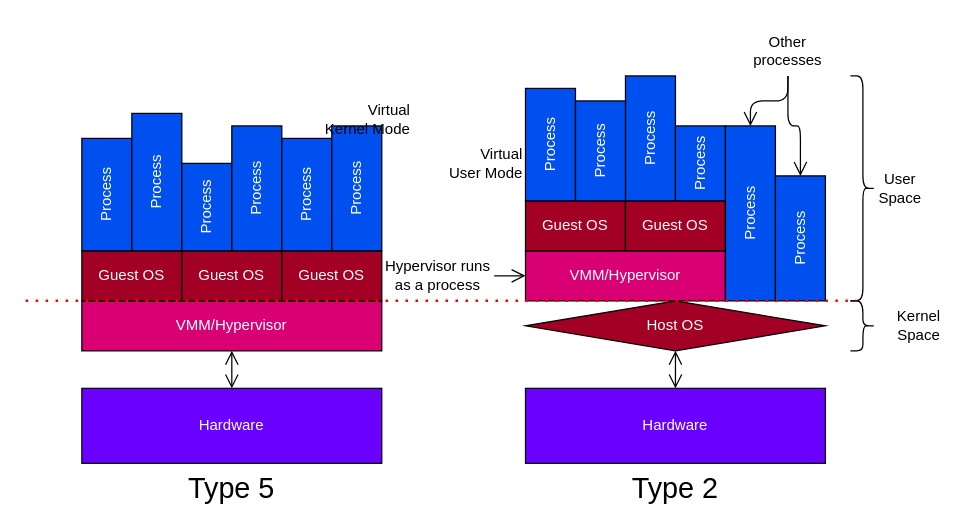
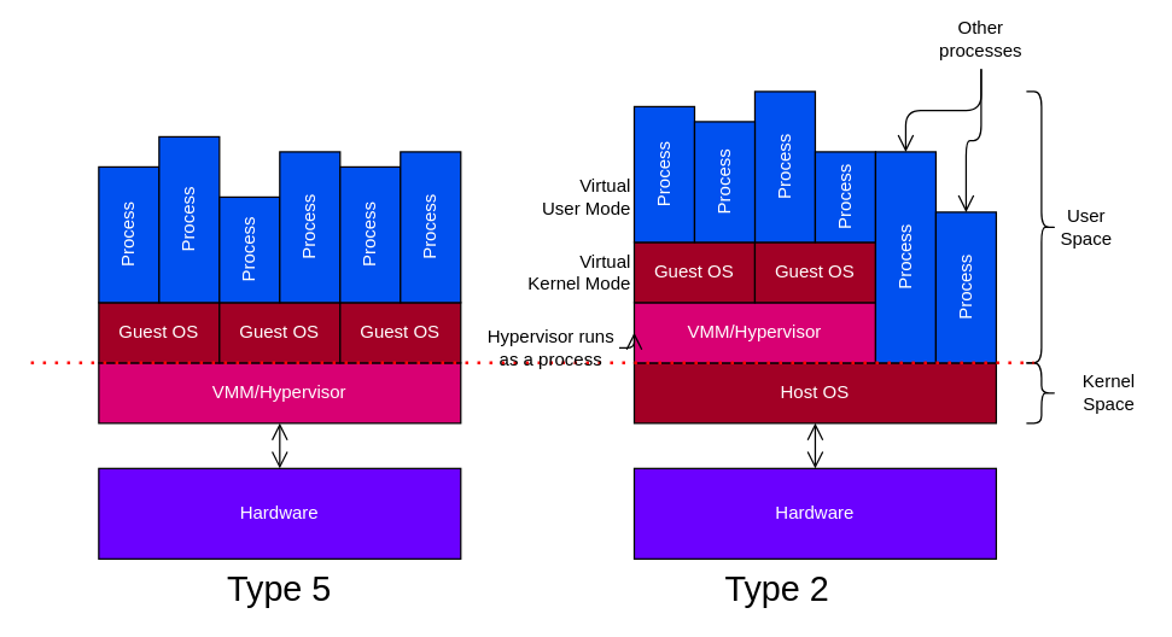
  <mxCell id="0" />
  <mxCell id="1" parent="0" />
  <mxCell id="2" value="Hardware" style="rounded=0;whiteSpace=wrap;html=1;fillColor=#6a00ff;fontColor=#ffffff;strokeColor=#000000;" vertex="1" parent="1"><mxGeometry x="65" y="310" width="240" height="60" as="geometry" /></mxCell>
  <mxCell id="3" style="edgeStyle=none;html=1;exitX=0.5;exitY=1;exitDx=0;exitDy=0;entryX=0.5;entryY=0;entryDx=0;entryDy=0;endArrow=open;endFill=0;startArrow=open;startFill=0;strokeColor=#000000;endSize=9;startSize=9;" edge="1" parent="1" source="4" target="2"><mxGeometry relative="1" as="geometry" /></mxCell>
  <mxCell id="4" value="VMM/Hypervisor" style="rounded=0;whiteSpace=wrap;html=1;fillColor=#d80073;fontColor=#ffffff;strokeColor=#000000;" vertex="1" parent="1"><mxGeometry x="65" y="240" width="240" height="40" as="geometry" /></mxCell>
  <mxCell id="5" value="Guest OS" style="rounded=0;whiteSpace=wrap;html=1;fillColor=#a20025;fontColor=#ffffff;strokeColor=#000000;" vertex="1" parent="1"><mxGeometry x="65" y="200" width="80" height="40" as="geometry" /></mxCell>
  <mxCell id="6" value="Guest OS" style="rounded=0;whiteSpace=wrap;html=1;fillColor=#a20025;fontColor=#ffffff;strokeColor=#000000;" vertex="1" parent="1"><mxGeometry x="145" y="200" width="80" height="40" as="geometry" /></mxCell>
  <mxCell id="7" value="Guest OS" style="rounded=0;whiteSpace=wrap;html=1;fillColor=#a20025;fontColor=#ffffff;strokeColor=#000000;" vertex="1" parent="1"><mxGeometry x="225" y="200" width="80" height="40" as="geometry" /></mxCell>
  <mxCell id="8" value="Hardware" style="rounded=0;whiteSpace=wrap;html=1;fillColor=#6a00ff;fontColor=#ffffff;strokeColor=#000000;" vertex="1" parent="1"><mxGeometry x="420" y="310" width="240" height="60" as="geometry" /></mxCell>
  <mxCell id="9" style="edgeStyle=none;html=1;exitX=0.5;exitY=1;exitDx=0;exitDy=0;entryX=0.5;entryY=0;entryDx=0;entryDy=0;endArrow=open;endFill=0;startArrow=open;startFill=0;strokeColor=#000000;endSize=9;startSize=9;" edge="1" parent="1" source="10" target="8"><mxGeometry relative="1" as="geometry" /></mxCell>
- <mxCell id="10" value="Host OS" style="rhombus;whiteSpace=wrap;html=1;fillColor=#a20025;fontColor=#ffffff;strokeColor=#000000;" vertex="1" parent="1"><mxGeometry x="420" y="240" width="240" height="40" as="geometry" /></mxCell>
+ <mxCell id="10" value="Host OS" style="rounded=0;whiteSpace=wrap;html=1;fillColor=#a20025;fontColor=#ffffff;strokeColor=#000000;" vertex="1" parent="1"><mxGeometry x="420" y="240" width="240" height="40" as="geometry" /></mxCell>
  <mxCell id="11" value="VMM/Hypervisor" style="rounded=0;whiteSpace=wrap;html=1;fillColor=#d80073;fontColor=#ffffff;strokeColor=#000000;" vertex="1" parent="1"><mxGeometry x="420" y="200" width="160" height="40" as="geometry" /></mxCell>
  <mxCell id="12" value="Guest OS" style="rounded=0;whiteSpace=wrap;html=1;fillColor=#a20025;fontColor=#ffffff;strokeColor=#000000;" vertex="1" parent="1"><mxGeometry x="420" y="160" width="80" height="40" as="geometry" /></mxCell>
  <mxCell id="13" value="Guest OS" style="rounded=0;whiteSpace=wrap;html=1;fillColor=#a20025;fontColor=#ffffff;strokeColor=#000000;" vertex="1" parent="1"><mxGeometry x="500" y="160" width="80" height="40" as="geometry" /></mxCell>
  <mxCell id="14" value="Process" style="rounded=0;whiteSpace=wrap;html=1;fillColor=#0050ef;fontColor=#ffffff;strokeColor=#000000;rotation=-90;" vertex="1" parent="1"><mxGeometry x="40" y="135" width="90" height="40" as="geometry" /></mxCell>
  <mxCell id="15" value="Process" style="rounded=0;whiteSpace=wrap;html=1;fillColor=#0050ef;fontColor=#ffffff;strokeColor=#000000;rotation=-90;" vertex="1" parent="1"><mxGeometry x="70" y="125" width="110" height="40" as="geometry" /></mxCell>
  <mxCell id="16" value="Process" style="rounded=0;whiteSpace=wrap;html=1;fillColor=#0050ef;fontColor=#ffffff;strokeColor=#000000;rotation=-90;" vertex="1" parent="1"><mxGeometry x="130" y="145" width="70" height="40" as="geometry" /></mxCell>
  <mxCell id="17" value="Process" style="rounded=0;whiteSpace=wrap;html=1;fillColor=#0050ef;fontColor=#ffffff;strokeColor=#000000;rotation=-90;" vertex="1" parent="1"><mxGeometry x="155" y="130" width="100" height="40" as="geometry" /></mxCell>
  <mxCell id="18" value="Process" style="rounded=0;whiteSpace=wrap;html=1;fillColor=#0050ef;fontColor=#ffffff;strokeColor=#000000;rotation=-90;" vertex="1" parent="1"><mxGeometry x="200" y="135" width="90" height="40" as="geometry" /></mxCell>
  <mxCell id="19" value="Process" style="rounded=0;whiteSpace=wrap;html=1;fillColor=#0050ef;fontColor=#ffffff;strokeColor=#000000;rotation=-90;" vertex="1" parent="1"><mxGeometry x="235" y="130" width="100" height="40" as="geometry" /></mxCell>
  <mxCell id="20" value="Process" style="rounded=0;whiteSpace=wrap;html=1;fillColor=#0050ef;fontColor=#ffffff;strokeColor=#000000;rotation=-90;" vertex="1" parent="1"><mxGeometry x="395" y="95" width="90" height="40" as="geometry" /></mxCell>
  <mxCell id="21" value="Process" style="rounded=0;whiteSpace=wrap;html=1;fillColor=#0050ef;fontColor=#ffffff;strokeColor=#000000;rotation=-90;" vertex="1" parent="1"><mxGeometry x="470" y="90" width="100" height="40" as="geometry" /></mxCell>
  <mxCell id="22" value="Process" style="rounded=0;whiteSpace=wrap;html=1;fillColor=#0050ef;fontColor=#ffffff;strokeColor=#000000;rotation=-90;" vertex="1" parent="1"><mxGeometry x="440" y="100" width="80" height="40" as="geometry" /></mxCell>
  <mxCell id="23" value="Process" style="rounded=0;whiteSpace=wrap;html=1;fillColor=#0050ef;fontColor=#ffffff;strokeColor=#000000;rotation=-90;" vertex="1" parent="1"><mxGeometry x="530" y="110" width="60" height="40" as="geometry" /></mxCell>
  <mxCell id="24" value="Process" style="rounded=0;whiteSpace=wrap;html=1;fillColor=#0050ef;fontColor=#ffffff;strokeColor=#000000;rotation=-90;" vertex="1" parent="1"><mxGeometry x="530" y="150" width="140" height="40" as="geometry" /></mxCell>
  <mxCell id="25" value="Process" style="rounded=0;whiteSpace=wrap;html=1;fillColor=#0050ef;fontColor=#ffffff;strokeColor=#000000;rotation=-90;" vertex="1" parent="1"><mxGeometry x="590" y="170" width="100" height="40" as="geometry" /></mxCell>
  <mxCell id="26" value="" style="shape=curlyBracket;whiteSpace=wrap;html=1;rounded=1;flipH=1;strokeColor=#000000;" vertex="1" parent="1"><mxGeometry x="680" y="240" width="20" height="40" as="geometry" /></mxCell>
  <mxCell id="27" value="" style="shape=curlyBracket;whiteSpace=wrap;html=1;rounded=1;flipH=1;strokeColor=#000000;" vertex="1" parent="1"><mxGeometry x="680" y="60" width="20" height="180" as="geometry" /></mxCell>
  <mxCell id="28" value="Kernel Space" style="text;html=1;strokeColor=none;fillColor=none;align=center;verticalAlign=middle;whiteSpace=wrap;rounded=0;" vertex="1" parent="1"><mxGeometry x="715" y="250" width="40" height="20" as="geometry" /></mxCell>
  <mxCell id="29" value="User&lt;br&gt;Space" style="text;html=1;strokeColor=none;fillColor=none;align=center;verticalAlign=middle;whiteSpace=wrap;rounded=0;" vertex="1" parent="1"><mxGeometry x="700" y="140" width="40" height="20" as="geometry" /></mxCell>
  <mxCell id="30" value="" style="endArrow=none;dashed=1;html=1;dashPattern=1 3;strokeWidth=2;entryX=0.25;entryY=1;entryDx=0;entryDy=0;strokeColor=#FF0000;" edge="1" parent="1" target="27"><mxGeometry width="50" height="50" relative="1" as="geometry"><mxPoint x="20" y="240" as="sourcePoint" /><mxPoint x="320" y="390" as="targetPoint" /></mxGeometry></mxCell>
  <mxCell id="31" style="edgeStyle=orthogonalEdgeStyle;html=1;exitX=0.5;exitY=1;exitDx=0;exitDy=0;entryX=1;entryY=0.5;entryDx=0;entryDy=0;startArrow=none;startFill=0;endArrow=open;endFill=0;startSize=9;endSize=9;strokeColor=#000000;" edge="1" parent="1" source="33" target="24"><mxGeometry relative="1" as="geometry" /></mxCell>
  <mxCell id="32" style="edgeStyle=orthogonalEdgeStyle;html=1;exitX=0.5;exitY=1;exitDx=0;exitDy=0;entryX=1;entryY=0.5;entryDx=0;entryDy=0;startArrow=none;startFill=0;endArrow=open;endFill=0;startSize=9;endSize=9;strokeColor=#000000;" edge="1" parent="1" source="33" target="25"><mxGeometry relative="1" as="geometry" /></mxCell>
- <mxCell id="33" value="Other processes" style="text;html=1;strokeColor=none;fillColor=none;align=center;verticalAlign=middle;whiteSpace=wrap;rounded=0;" vertex="1" parent="1"><mxGeometry x="610" y="20" width="40" height="40" as="geometry" /></mxCell>
+ <mxCell id="33" value="Other processes" style="text;html=1;strokeColor=none;fillColor=none;align=center;verticalAlign=middle;whiteSpace=wrap;rounded=0;" vertex="1" parent="1"><mxGeometry x="630" y="5" width="40" height="40" as="geometry" /></mxCell>
  <mxCell id="34" style="edgeStyle=orthogonalEdgeStyle;html=1;exitX=1;exitY=0.5;exitDx=0;exitDy=0;entryX=0;entryY=0.5;entryDx=0;entryDy=0;startArrow=none;startFill=0;endArrow=open;endFill=0;startSize=9;endSize=9;strokeColor=#000000;" edge="1" parent="1" source="35" target="11"><mxGeometry relative="1" as="geometry" /></mxCell>
- <mxCell id="35" value="Hypervisor runs as a process" style="text;html=1;strokeColor=none;fillColor=none;align=center;verticalAlign=middle;whiteSpace=wrap;rounded=0;" vertex="1" parent="1"><mxGeometry x="305" y="205" width="90" height="30" as="geometry" /></mxCell>
+ <mxCell id="35" value="Hypervisor runs as a process" style="text;html=1;strokeColor=none;fillColor=none;align=center;verticalAlign=middle;whiteSpace=wrap;rounded=0;" vertex="1" parent="1"><mxGeometry x="320" y="215" width="90" height="30" as="geometry" /></mxCell>
  <mxCell id="36" value="Type 5" style="text;html=1;strokeColor=none;fillColor=none;align=center;verticalAlign=middle;whiteSpace=wrap;rounded=0;fontSize=23;" vertex="1" parent="1"><mxGeometry x="70" y="380" width="230" height="20" as="geometry" /></mxCell>
- <mxCell id="37" value="Type 2" style="text;html=1;strokeColor=none;fillColor=none;align=center;verticalAlign=middle;whiteSpace=wrap;rounded=0;fontSize=23;" vertex="1" parent="1"><mxGeometry x="425" y="380" width="230" height="20" as="geometry" /></mxCell>
- <mxCell id="38" value="Virtual&lt;br&gt;Kernel Mode" style="text;html=1;strokeColor=none;fillColor=none;align=right;verticalAlign=middle;whiteSpace=wrap;rounded=0;" vertex="1" parent="1"><mxGeometry x="250" y="80" width="80" height="30" as="geometry" /></mxCell>
+ <mxCell id="37" value="Type 2" style="text;html=1;strokeColor=none;fillColor=none;align=center;verticalAlign=middle;whiteSpace=wrap;rounded=0;fontSize=23;" vertex="1" parent="1"><mxGeometry x="400" y="380" width="230" height="20" as="geometry" /></mxCell>
+ <mxCell id="38" value="Virtual&lt;br&gt;Kernel Mode" style="text;html=1;strokeColor=none;fillColor=none;align=right;verticalAlign=middle;whiteSpace=wrap;rounded=0;" vertex="1" parent="1"><mxGeometry x="340" y="165" width="80" height="30" as="geometry" /></mxCell>
  <mxCell id="39" value="Virtual&lt;br&gt;User Mode" style="text;html=1;strokeColor=none;fillColor=none;align=right;verticalAlign=middle;whiteSpace=wrap;rounded=0;" vertex="1" parent="1"><mxGeometry x="350" y="115" width="70" height="30" as="geometry" /></mxCell>
